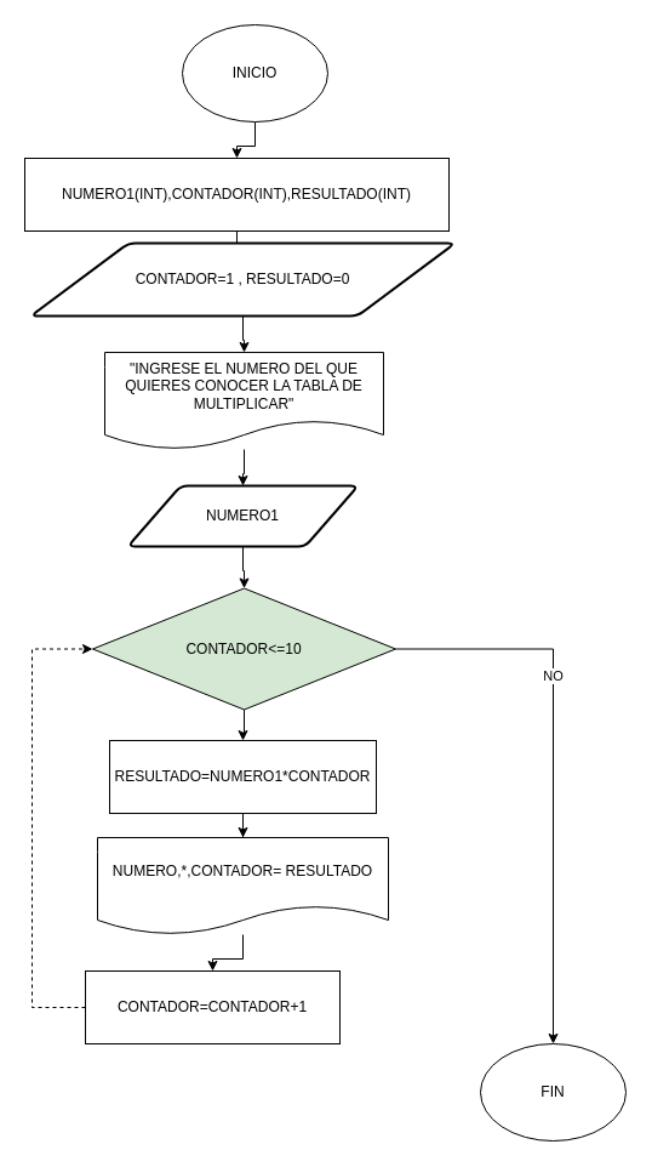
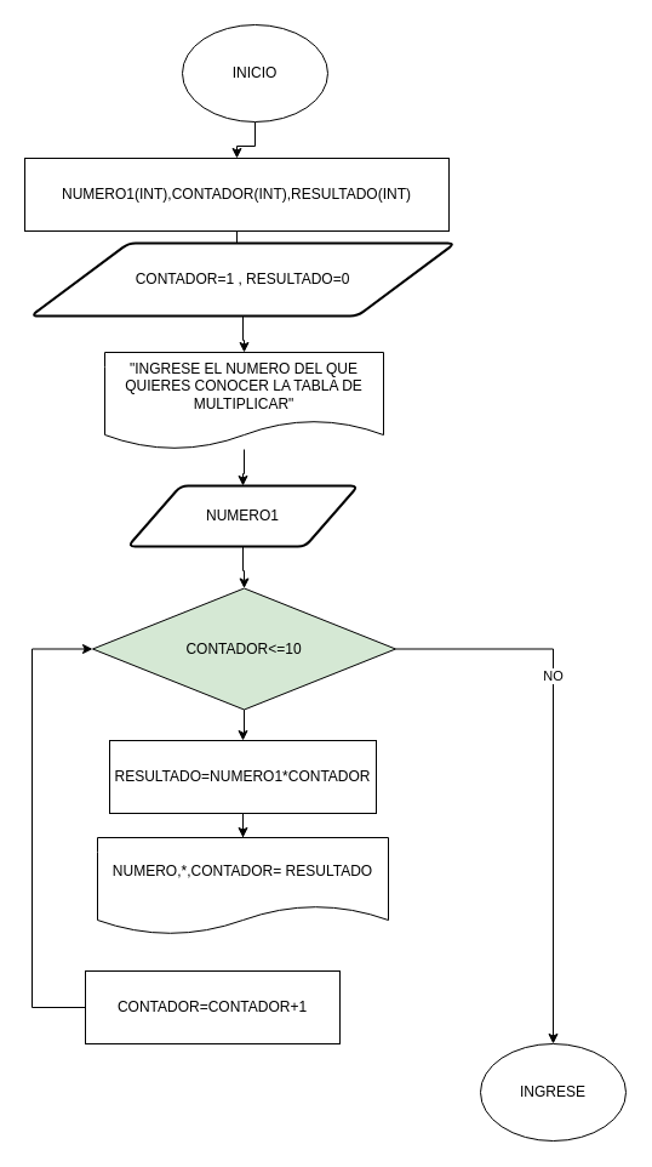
  <mxCell id="0" />
  <mxCell id="1" parent="0" />
  <mxCell id="2" style="edgeStyle=orthogonalEdgeStyle;rounded=0;orthogonalLoop=1;jettySize=auto;html=1;entryX=0.5;entryY=0;entryDx=0;entryDy=0;" edge="1" parent="1" source="3" target="5"><mxGeometry relative="1" as="geometry" /></mxCell>
  <mxCell id="3" value="INICIO" style="ellipse;whiteSpace=wrap;html=1;" vertex="1" parent="1"><mxGeometry x="150" y="20" width="120" height="80" as="geometry" /></mxCell>
  <mxCell id="4" style="edgeStyle=orthogonalEdgeStyle;rounded=0;orthogonalLoop=1;jettySize=auto;html=1;entryX=0.5;entryY=0;entryDx=0;entryDy=0;" edge="1" parent="1" source="5" target="7"><mxGeometry relative="1" as="geometry" /></mxCell>
  <mxCell id="5" value="NUMERO1(INT),CONTADOR(INT),RESULTADO(INT)" style="rounded=0;whiteSpace=wrap;html=1;" vertex="1" parent="1"><mxGeometry x="20" y="130" width="350" height="60" as="geometry" /></mxCell>
  <mxCell id="6" style="edgeStyle=orthogonalEdgeStyle;rounded=0;orthogonalLoop=1;jettySize=auto;html=1;entryX=0.5;entryY=0;entryDx=0;entryDy=0;" edge="1" parent="1" source="7" target="9"><mxGeometry relative="1" as="geometry" /></mxCell>
  <mxCell id="7" value="CONTADOR=1 , RESULTADO=0" style="shape=parallelogram;html=1;strokeWidth=2;perimeter=parallelogramPerimeter;whiteSpace=wrap;rounded=1;arcSize=12;size=0.23;" vertex="1" parent="1"><mxGeometry x="25" y="200" width="350" height="60" as="geometry" /></mxCell>
  <mxCell id="8" style="edgeStyle=orthogonalEdgeStyle;rounded=0;orthogonalLoop=1;jettySize=auto;html=1;" edge="1" parent="1" source="9" target="11"><mxGeometry relative="1" as="geometry" /></mxCell>
  <mxCell id="9" value="&quot;INGRESE EL NUMERO DEL QUE QUIERES CONOCER LA TABLA DE MULTIPLICAR&quot;" style="shape=document;whiteSpace=wrap;html=1;boundedLbl=1;" vertex="1" parent="1"><mxGeometry x="86" y="290" width="230" height="80" as="geometry" /></mxCell>
  <mxCell id="10" style="edgeStyle=orthogonalEdgeStyle;rounded=0;orthogonalLoop=1;jettySize=auto;html=1;entryX=0.5;entryY=0;entryDx=0;entryDy=0;" edge="1" parent="1" source="11" target="15"><mxGeometry relative="1" as="geometry" /></mxCell>
  <mxCell id="11" value="NUMERO1" style="shape=parallelogram;html=1;strokeWidth=2;perimeter=parallelogramPerimeter;whiteSpace=wrap;rounded=1;arcSize=12;size=0.23;" vertex="1" parent="1"><mxGeometry x="105" y="400" width="190" height="50" as="geometry" /></mxCell>
  <mxCell id="12" style="edgeStyle=orthogonalEdgeStyle;rounded=0;orthogonalLoop=1;jettySize=auto;html=1;entryX=0.5;entryY=0;entryDx=0;entryDy=0;" edge="1" parent="1" source="15" target="22"><mxGeometry relative="1" as="geometry"><mxPoint x="446" y="930" as="targetPoint" /></mxGeometry></mxCell>
  <mxCell id="13" value="NO" style="edgeLabel;html=1;align=center;verticalAlign=middle;resizable=0;points=[];" vertex="1" connectable="0" parent="12"><mxGeometry x="-0.336" y="-1" relative="1" as="geometry"><mxPoint y="1" as="offset" /></mxGeometry></mxCell>
  <mxCell id="14" style="edgeStyle=orthogonalEdgeStyle;rounded=0;orthogonalLoop=1;jettySize=auto;html=1;" edge="1" parent="1" source="15" target="17"><mxGeometry relative="1" as="geometry" /></mxCell>
  <mxCell id="15" value="CONTADOR&amp;lt;=10" style="rhombus;whiteSpace=wrap;html=1;fillColor=#d5e8d4;" vertex="1" parent="1"><mxGeometry x="76" y="484.5" width="250" height="100" as="geometry" /></mxCell>
  <mxCell id="16" style="edgeStyle=orthogonalEdgeStyle;rounded=0;orthogonalLoop=1;jettySize=auto;html=1;" edge="1" parent="1" source="17" target="19"><mxGeometry relative="1" as="geometry" /></mxCell>
  <mxCell id="17" value="RESULTADO=NUMERO1*CONTADOR" style="rounded=0;whiteSpace=wrap;html=1;" vertex="1" parent="1"><mxGeometry x="90" y="610" width="220" height="60" as="geometry" /></mxCell>
- <mxCell id="18" style="edgeStyle=orthogonalEdgeStyle;rounded=0;orthogonalLoop=1;jettySize=auto;html=1;entryX=0.5;entryY=0;entryDx=0;entryDy=0;" edge="1" parent="1" source="19" target="21"><mxGeometry relative="1" as="geometry" /></mxCell>
  <mxCell id="19" value="NUMERO,*,CONTADOR= RESULTADO" style="shape=document;whiteSpace=wrap;html=1;boundedLbl=1;" vertex="1" parent="1"><mxGeometry x="80" y="690" width="240" height="80" as="geometry" /></mxCell>
- <mxCell id="20" style="edgeStyle=orthogonalEdgeStyle;rounded=0;orthogonalLoop=1;jettySize=auto;html=1;entryX=0;entryY=0.5;entryDx=0;entryDy=0;dashed=1;" edge="1" parent="1" source="21" target="15"><mxGeometry relative="1" as="geometry"><mxPoint x="-14" y="650" as="targetPoint" /><Array as="points"><mxPoint x="26" y="830" /><mxPoint x="26" y="535" /></Array></mxGeometry></mxCell>
+ <mxCell id="20" style="edgeStyle=orthogonalEdgeStyle;rounded=0;orthogonalLoop=1;jettySize=auto;html=1;entryX=0;entryY=0.5;entryDx=0;entryDy=0;" edge="1" parent="1" source="21" target="15"><mxGeometry relative="1" as="geometry"><mxPoint x="-14" y="650" as="targetPoint" /><Array as="points"><mxPoint x="26" y="830" /><mxPoint x="26" y="535" /></Array></mxGeometry></mxCell>
  <mxCell id="21" value="CONTADOR=CONTADOR+1" style="rounded=0;whiteSpace=wrap;html=1;" vertex="1" parent="1"><mxGeometry x="70" y="800" width="210" height="60" as="geometry" /></mxCell>
- <mxCell id="22" value="FIN" style="ellipse;whiteSpace=wrap;html=1;" vertex="1" parent="1"><mxGeometry x="396" y="860" width="120" height="80" as="geometry" /></mxCell>
+ <mxCell id="22" value="INGRESE" style="ellipse;whiteSpace=wrap;html=1;" vertex="1" parent="1"><mxGeometry x="396" y="860" width="120" height="80" as="geometry" /></mxCell>
